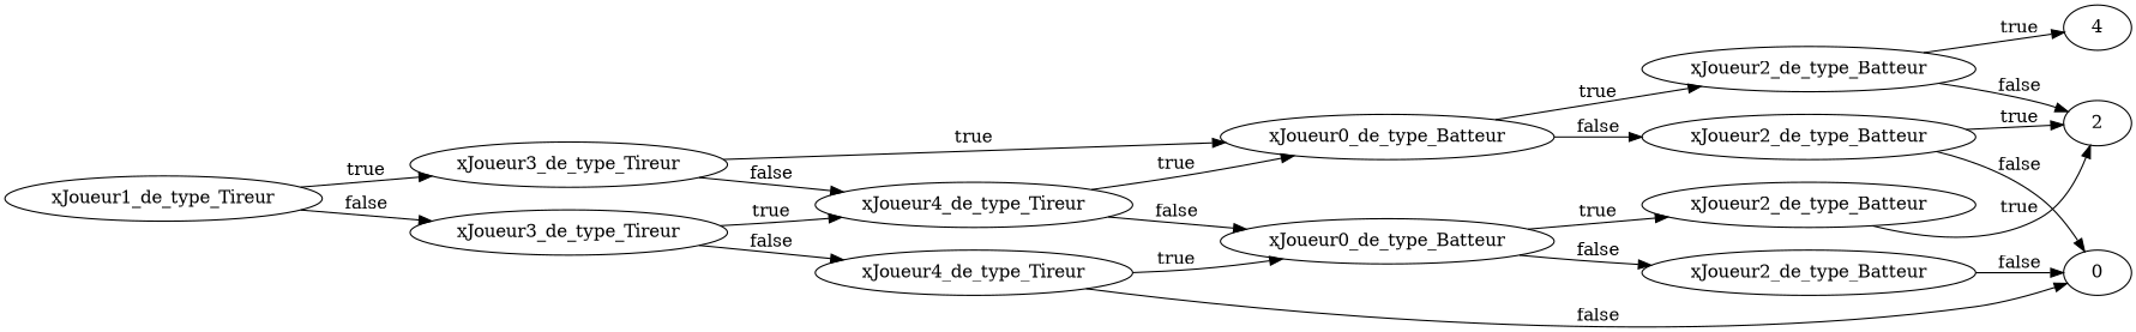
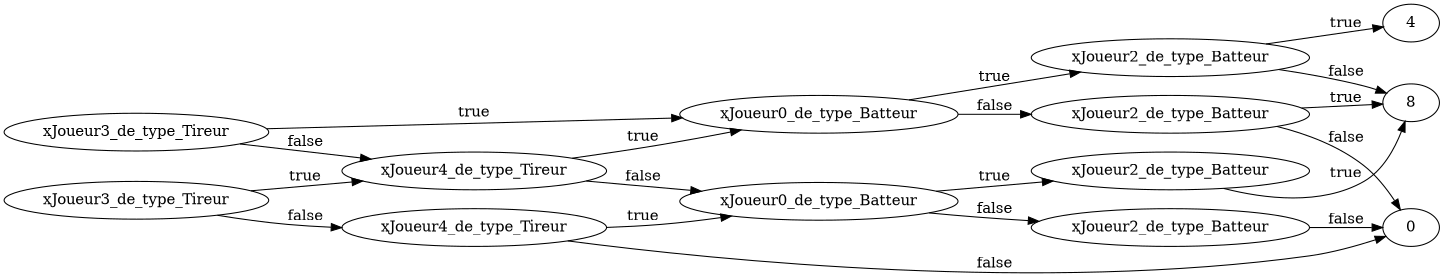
  digraph {
    rankdir=LR
-   n1 [label=xJoueur1_de_type_Tireur]
    n2 [label=xJoueur3_de_type_Tireur]
    n3 [label=xJoueur3_de_type_Tireur]
    n4 [label=xJoueur0_de_type_Batteur]
    n5 [label=xJoueur4_de_type_Tireur]
    n6 [label=xJoueur4_de_type_Tireur]
    n7 [label=xJoueur2_de_type_Batteur]
    n8 [label=xJoueur2_de_type_Batteur]
    n9 [label=xJoueur0_de_type_Batteur]
    n10 [label=0]
-   n11 [label=2]
+   n11 [label=8]
    n12 [label=4]
    n13 [label=xJoueur2_de_type_Batteur]
    n14 [label=xJoueur2_de_type_Batteur]
-   n1 -> n2 [label=true]
-   n1 -> n3 [label=false]
    n2 -> n4 [label=true]
    n2 -> n5 [label=false]
    n3 -> n5 [label=true]
    n3 -> n6 [label=false]
    n4 -> n7 [label=true]
    n4 -> n8 [label=false]
    n5 -> n4 [label=true]
    n5 -> n9 [label=false]
    n6 -> n9 [label=true]
    n6 -> n10 [label=false]
    n7 -> n11 [label=false]
    n7 -> n12 [label=true]
    n8 -> n10 [label=false]
    n8 -> n11 [label=true]
    n9 -> n13 [label=true]
    n9 -> n14 [label=false]
    n13 -> n11 [label=true]
    n14 -> n10 [label=false]
  }
